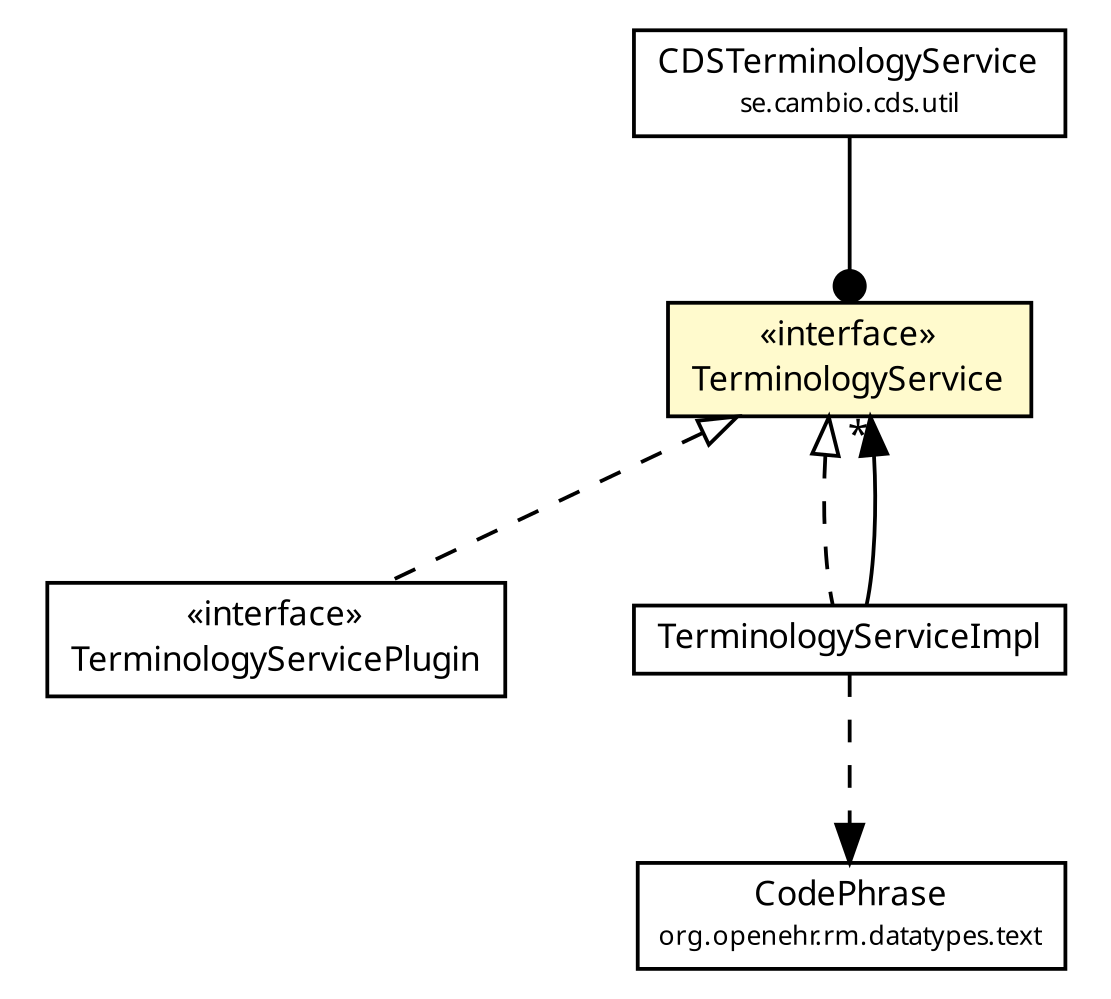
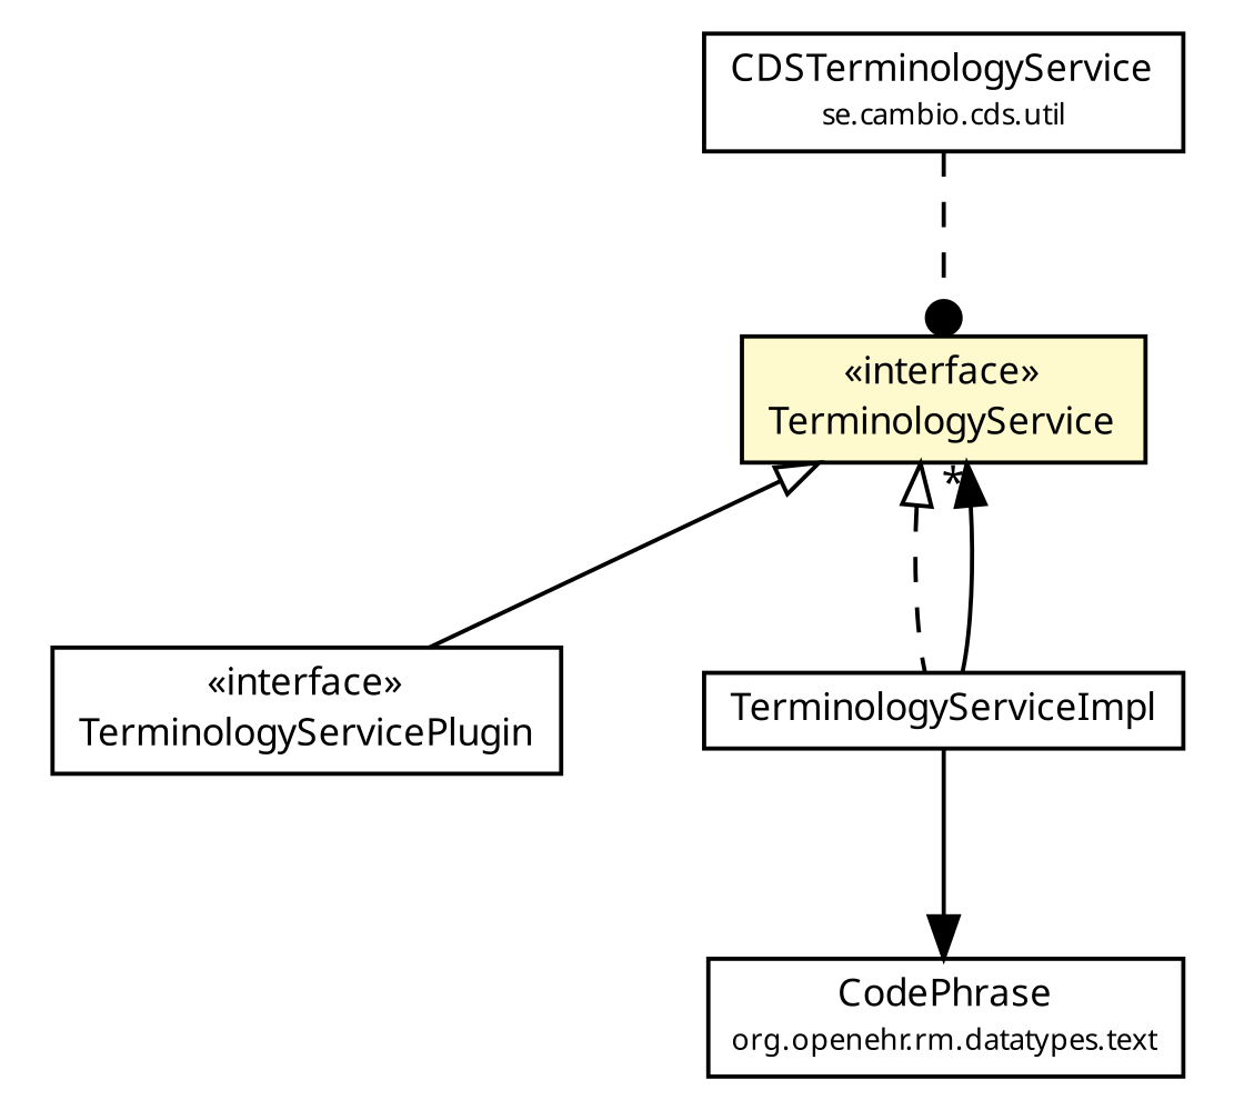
  digraph {
    nodesep=0.25
    ranksep=0.5
    node [fontcolor=black fontname="Trebuchet MS" fontsize=9.0 shape=plaintext]
    edge [color=black fontcolor=black fontname="Trebuchet MS" fontsize=10.0 headport=p labelfontname="Trebuchet MS" labelfontsize=10 style=solid tailport=p]
    n1 [label=<<table title="se.cambio.cds.util.CDSTerminologyService" border="0" cellborder="1" cellspacing="0" cellpadding="2" port="p" href="../util/CDSTerminologyService.html"> 		<tr><td><table border="0" cellspacing="0" cellpadding="1"> <tr><td align="center" balign="center"><font face="Trebuchet MS"> CDSTerminologyService </font></td></tr> <tr><td align="center" balign="center"><font face="Trebuchet MS" point-size="7.0"> se.cambio.cds.util </font></td></tr> 		</table></td></tr> 		</table>>]
    n2 [label=<<table title="se.cambio.cds.ts.TerminologyService" border="0" cellborder="1" cellspacing="0" cellpadding="2" port="p" bgcolor="lemonChiffon" href="./TerminologyService.html"> 		<tr><td><table border="0" cellspacing="0" cellpadding="1"> <tr><td align="center" balign="center"> &#171;interface&#187; </td></tr> <tr><td align="center" balign="center"><font face="Trebuchet MS"> TerminologyService </font></td></tr> 		</table></td></tr> 		</table>>]
    n3 [label=<<table title="se.cambio.cds.ts.TerminologyServicePlugin" border="0" cellborder="1" cellspacing="0" cellpadding="2" port="p" href="./TerminologyServicePlugin.html"> 		<tr><td><table border="0" cellspacing="0" cellpadding="1"> <tr><td align="center" balign="center"> &#171;interface&#187; </td></tr> <tr><td align="center" balign="center"><font face="Trebuchet MS"> TerminologyServicePlugin </font></td></tr> 		</table></td></tr> 		</table>>]
    n4 [label=<<table title="se.cambio.cds.ts.TerminologyServiceImpl" border="0" cellborder="1" cellspacing="0" cellpadding="2" port="p" href="./TerminologyServiceImpl.html"> 		<tr><td><table border="0" cellspacing="0" cellpadding="1"> <tr><td align="center" balign="center"><font face="Trebuchet MS"> TerminologyServiceImpl </font></td></tr> 		</table></td></tr> 		</table>>]
    n5 [label=<<table title="org.openehr.rm.datatypes.text.CodePhrase" border="0" cellborder="1" cellspacing="0" cellpadding="2" port="p" href="http://java.sun.com/j2se/1.4.2/docs/api/org/openehr/rm/datatypes/text/CodePhrase.html"> 		<tr><td><table border="0" cellspacing="0" cellpadding="1"> <tr><td align="center" balign="center"><font face="Trebuchet MS"> CodePhrase </font></td></tr> <tr><td align="center" balign="center"><font face="Trebuchet MS" point-size="7.0"> org.openehr.rm.datatypes.text </font></td></tr> 		</table></td></tr> 		</table>>]
-   n1 -> n2 [arrowhead=dot]
-   n2 -> n3 [arrowtail=empty dir=back fontsize=10 style=dashed color="" fontcolor=""]
+   n1 -> n2 [arrowhead=dot style=dashed]
+   n2 -> n3 [arrowtail=empty dir=back fontsize=10 color="" fontcolor=""]
    n2 -> n4 [arrowtail=empty dir=back fontsize=10 style=dashed color="" fontcolor=""]
    n4 -> n2 [arrowhead=normal headlabel="*"]
-   n4 -> n5 [arrowhead=normal style=dashed]
+   n4 -> n5 [arrowhead=normal]
  }
